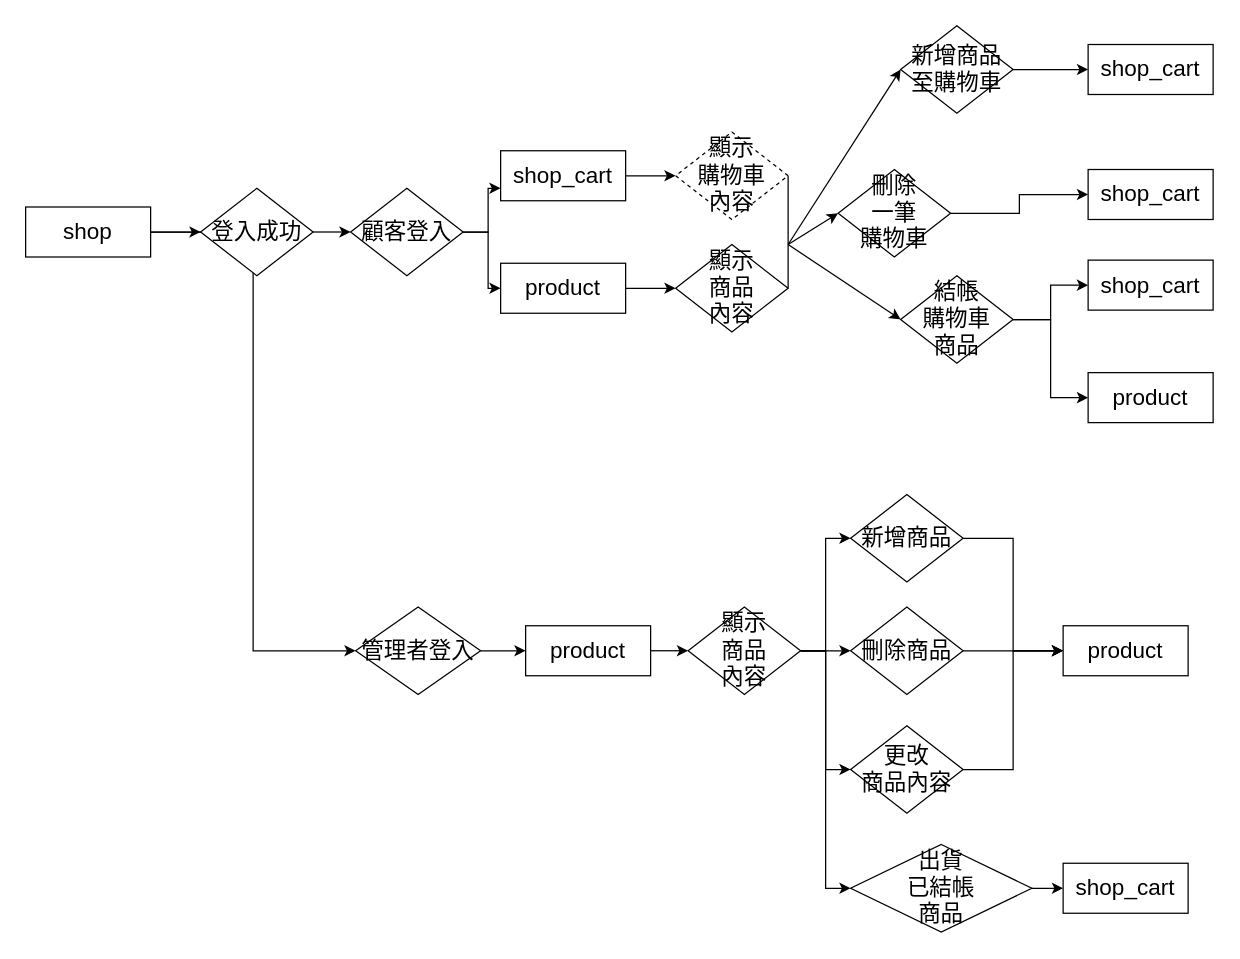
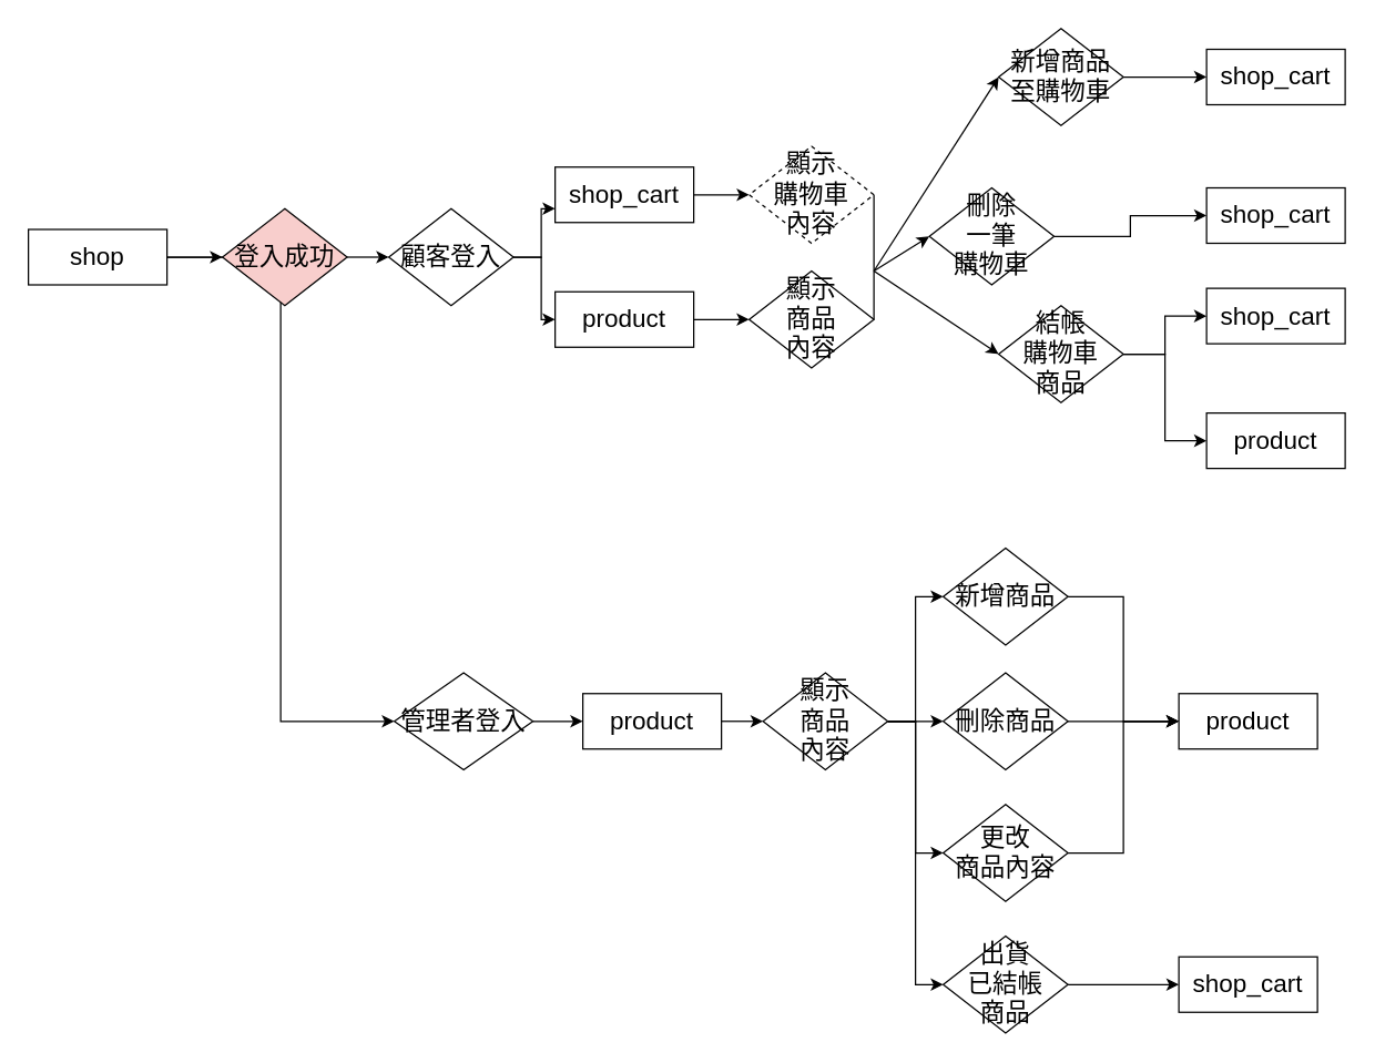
  <mxCell id="0" />
  <mxCell id="1" parent="0" />
  <mxCell id="2" style="edgeStyle=orthogonalEdgeStyle;rounded=0;orthogonalLoop=1;jettySize=auto;html=1;exitX=1;exitY=0.5;exitDx=0;exitDy=0;entryX=0;entryY=0.5;entryDx=0;entryDy=0;" parent="1" source="4" target="6" edge="1"><mxGeometry relative="1" as="geometry" /></mxCell>
  <mxCell id="3" style="edgeStyle=orthogonalEdgeStyle;rounded=0;orthogonalLoop=1;jettySize=auto;html=1;exitX=1;exitY=0.5;exitDx=0;exitDy=0;entryX=0;entryY=0.5;entryDx=0;entryDy=0;" parent="1" source="4" target="8" edge="1"><mxGeometry relative="1" as="geometry" /></mxCell>
  <mxCell id="4" value="&lt;font style=&quot;font-size: 18px;&quot;&gt;shop&lt;/font&gt;" style="rounded=0;whiteSpace=wrap;html=1;" parent="1" vertex="1"><mxGeometry x="20" y="165" width="100" height="40" as="geometry" /></mxCell>
  <mxCell id="5" style="edgeStyle=orthogonalEdgeStyle;rounded=0;orthogonalLoop=1;jettySize=auto;html=1;exitX=1;exitY=0.5;exitDx=0;exitDy=0;entryX=0;entryY=0.5;entryDx=0;entryDy=0;" parent="1" source="6" target="11" edge="1"><mxGeometry relative="1" as="geometry" /></mxCell>
- <mxCell id="6" value="登入成功" style="rhombus;whiteSpace=wrap;html=1;fontSize=18;" parent="1" vertex="1"><mxGeometry x="160" y="150" width="90" height="70" as="geometry" /></mxCell>
+ <mxCell id="6" value="登入成功" style="rhombus;whiteSpace=wrap;html=1;fontSize=18;fillColor=#f8cecc;" parent="1" vertex="1"><mxGeometry x="160" y="150" width="90" height="70" as="geometry" /></mxCell>
  <mxCell id="7" style="edgeStyle=orthogonalEdgeStyle;rounded=0;orthogonalLoop=1;jettySize=auto;html=1;exitX=1;exitY=0.5;exitDx=0;exitDy=0;" parent="1" source="8" target="30" edge="1"><mxGeometry relative="1" as="geometry" /></mxCell>
  <mxCell id="8" value="管理者登入" style="rhombus;whiteSpace=wrap;html=1;fontSize=18;" parent="1" vertex="1"><mxGeometry x="284" y="485" width="100" height="70" as="geometry" /></mxCell>
  <mxCell id="9" style="edgeStyle=orthogonalEdgeStyle;rounded=0;orthogonalLoop=1;jettySize=auto;html=1;exitX=1;exitY=0.5;exitDx=0;exitDy=0;entryX=0;entryY=0.75;entryDx=0;entryDy=0;" parent="1" source="11" target="13" edge="1"><mxGeometry relative="1" as="geometry" /></mxCell>
  <mxCell id="10" style="edgeStyle=orthogonalEdgeStyle;rounded=0;orthogonalLoop=1;jettySize=auto;html=1;exitX=1;exitY=0.5;exitDx=0;exitDy=0;entryX=0;entryY=0.5;entryDx=0;entryDy=0;" parent="1" source="11" target="27" edge="1"><mxGeometry relative="1" as="geometry" /></mxCell>
  <mxCell id="11" value="顧客登入" style="rhombus;whiteSpace=wrap;html=1;fontSize=18;" parent="1" vertex="1"><mxGeometry x="280" y="150" width="90" height="70" as="geometry" /></mxCell>
  <mxCell id="12" style="edgeStyle=orthogonalEdgeStyle;rounded=0;orthogonalLoop=1;jettySize=auto;html=1;exitX=1;exitY=0.5;exitDx=0;exitDy=0;entryX=0;entryY=0.5;entryDx=0;entryDy=0;" parent="1" source="13" target="14" edge="1"><mxGeometry relative="1" as="geometry" /></mxCell>
  <mxCell id="13" value="&lt;span style=&quot;font-size: 18px;&quot;&gt;shop_cart&lt;/span&gt;" style="rounded=0;whiteSpace=wrap;html=1;" parent="1" vertex="1"><mxGeometry x="400" y="120" width="100" height="40" as="geometry" /></mxCell>
  <mxCell id="14" value="顯示&lt;br&gt;購物車&lt;br&gt;內容" style="rhombus;whiteSpace=wrap;html=1;fontSize=18;dashed=1;" parent="1" vertex="1"><mxGeometry x="540" y="105" width="90" height="70" as="geometry" /></mxCell>
  <mxCell id="15" style="edgeStyle=orthogonalEdgeStyle;rounded=0;orthogonalLoop=1;jettySize=auto;html=1;exitX=1;exitY=0.5;exitDx=0;exitDy=0;entryX=0;entryY=0.5;entryDx=0;entryDy=0;" parent="1" source="16" target="17" edge="1"><mxGeometry relative="1" as="geometry" /></mxCell>
  <mxCell id="16" value="新增商品至購物車" style="rhombus;whiteSpace=wrap;html=1;fontSize=18;" parent="1" vertex="1"><mxGeometry x="720" y="20" width="90" height="70" as="geometry" /></mxCell>
  <mxCell id="17" value="&lt;span style=&quot;font-size: 18px;&quot;&gt;shop_cart&lt;/span&gt;" style="rounded=0;whiteSpace=wrap;html=1;" parent="1" vertex="1"><mxGeometry x="870" y="35" width="100" height="40" as="geometry" /></mxCell>
  <mxCell id="18" style="edgeStyle=orthogonalEdgeStyle;rounded=0;orthogonalLoop=1;jettySize=auto;html=1;exitX=1;exitY=0.5;exitDx=0;exitDy=0;entryX=0;entryY=0.5;entryDx=0;entryDy=0;" parent="1" source="19" target="20" edge="1"><mxGeometry relative="1" as="geometry" /></mxCell>
  <mxCell id="19" value="刪除&lt;br&gt;一筆&lt;br&gt;購物車" style="rhombus;whiteSpace=wrap;html=1;fontSize=18;" parent="1" vertex="1"><mxGeometry x="670" y="135" width="90" height="70" as="geometry" /></mxCell>
  <mxCell id="20" value="&lt;span style=&quot;font-size: 18px;&quot;&gt;shop_cart&lt;/span&gt;" style="rounded=0;whiteSpace=wrap;html=1;" parent="1" vertex="1"><mxGeometry x="870" y="135" width="100" height="40" as="geometry" /></mxCell>
  <mxCell id="21" style="edgeStyle=orthogonalEdgeStyle;rounded=0;orthogonalLoop=1;jettySize=auto;html=1;exitX=1;exitY=0.5;exitDx=0;exitDy=0;entryX=0;entryY=0.5;entryDx=0;entryDy=0;" parent="1" source="23" target="24" edge="1"><mxGeometry relative="1" as="geometry" /></mxCell>
  <mxCell id="22" style="edgeStyle=orthogonalEdgeStyle;rounded=0;orthogonalLoop=1;jettySize=auto;html=1;exitX=1;exitY=0.5;exitDx=0;exitDy=0;entryX=0;entryY=0.5;entryDx=0;entryDy=0;" parent="1" source="23" target="25" edge="1"><mxGeometry relative="1" as="geometry" /></mxCell>
  <mxCell id="23" value="結帳&lt;br&gt;購物車&lt;br&gt;商品" style="rhombus;whiteSpace=wrap;html=1;fontSize=18;" parent="1" vertex="1"><mxGeometry x="720" y="220" width="90" height="70" as="geometry" /></mxCell>
  <mxCell id="24" value="&lt;span style=&quot;font-size: 18px;&quot;&gt;shop_cart&lt;/span&gt;" style="rounded=0;whiteSpace=wrap;html=1;" parent="1" vertex="1"><mxGeometry x="870" y="207.5" width="100" height="40" as="geometry" /></mxCell>
  <mxCell id="25" value="&lt;span style=&quot;font-size: 18px;&quot;&gt;product&lt;/span&gt;" style="rounded=0;whiteSpace=wrap;html=1;" parent="1" vertex="1"><mxGeometry x="870" y="297.5" width="100" height="40" as="geometry" /></mxCell>
  <mxCell id="26" style="edgeStyle=orthogonalEdgeStyle;rounded=0;orthogonalLoop=1;jettySize=auto;html=1;exitX=1;exitY=0.5;exitDx=0;exitDy=0;entryX=0;entryY=0.5;entryDx=0;entryDy=0;" parent="1" source="27" target="28" edge="1"><mxGeometry relative="1" as="geometry" /></mxCell>
  <mxCell id="27" value="&lt;span style=&quot;font-size: 18px;&quot;&gt;product&lt;/span&gt;" style="rounded=0;whiteSpace=wrap;html=1;" parent="1" vertex="1"><mxGeometry x="400" y="210" width="100" height="40" as="geometry" /></mxCell>
  <mxCell id="28" value="顯示&lt;br&gt;商品&lt;br&gt;內容" style="rhombus;whiteSpace=wrap;html=1;fontSize=18;" parent="1" vertex="1"><mxGeometry x="540" y="195" width="90" height="70" as="geometry" /></mxCell>
  <mxCell id="29" style="edgeStyle=orthogonalEdgeStyle;rounded=0;orthogonalLoop=1;jettySize=auto;html=1;exitX=1;exitY=0.5;exitDx=0;exitDy=0;entryX=0;entryY=0.5;entryDx=0;entryDy=0;" parent="1" source="30" target="35" edge="1"><mxGeometry relative="1" as="geometry" /></mxCell>
  <mxCell id="30" value="&lt;span style=&quot;font-size: 18px;&quot;&gt;product&lt;/span&gt;" style="rounded=0;whiteSpace=wrap;html=1;" parent="1" vertex="1"><mxGeometry x="420" y="500" width="100" height="40" as="geometry" /></mxCell>
  <mxCell id="31" style="edgeStyle=orthogonalEdgeStyle;rounded=0;orthogonalLoop=1;jettySize=auto;html=1;exitX=1;exitY=0.5;exitDx=0;exitDy=0;entryX=0;entryY=0.5;entryDx=0;entryDy=0;" parent="1" source="35" target="39" edge="1"><mxGeometry relative="1" as="geometry" /></mxCell>
  <mxCell id="32" style="edgeStyle=orthogonalEdgeStyle;rounded=0;orthogonalLoop=1;jettySize=auto;html=1;exitX=1;exitY=0.5;exitDx=0;exitDy=0;entryX=0;entryY=0.5;entryDx=0;entryDy=0;" parent="1" source="35" target="37" edge="1"><mxGeometry relative="1" as="geometry" /></mxCell>
  <mxCell id="33" style="edgeStyle=orthogonalEdgeStyle;rounded=0;orthogonalLoop=1;jettySize=auto;html=1;exitX=1;exitY=0.5;exitDx=0;exitDy=0;entryX=0;entryY=0.5;entryDx=0;entryDy=0;" parent="1" source="35" target="41" edge="1"><mxGeometry relative="1" as="geometry" /></mxCell>
  <mxCell id="34" style="edgeStyle=orthogonalEdgeStyle;rounded=0;orthogonalLoop=1;jettySize=auto;html=1;exitX=1;exitY=0.5;exitDx=0;exitDy=0;entryX=0;entryY=0.5;entryDx=0;entryDy=0;" edge="1" parent="1" source="35" target="48"><mxGeometry relative="1" as="geometry" /></mxCell>
  <mxCell id="35" value="顯示&lt;br&gt;商品&lt;br&gt;內容" style="rhombus;whiteSpace=wrap;html=1;fontSize=18;" parent="1" vertex="1"><mxGeometry x="550" y="485" width="90" height="70" as="geometry" /></mxCell>
  <mxCell id="36" style="edgeStyle=orthogonalEdgeStyle;rounded=0;orthogonalLoop=1;jettySize=auto;html=1;exitX=1;exitY=0.5;exitDx=0;exitDy=0;entryX=0;entryY=0.5;entryDx=0;entryDy=0;" parent="1" source="37" target="42" edge="1"><mxGeometry relative="1" as="geometry" /></mxCell>
  <mxCell id="37" value="新增商品" style="rhombus;whiteSpace=wrap;html=1;fontSize=18;" parent="1" vertex="1"><mxGeometry x="680" y="395" width="90" height="70" as="geometry" /></mxCell>
  <mxCell id="38" style="edgeStyle=orthogonalEdgeStyle;rounded=0;orthogonalLoop=1;jettySize=auto;html=1;exitX=1;exitY=0.5;exitDx=0;exitDy=0;entryX=0;entryY=0.5;entryDx=0;entryDy=0;" parent="1" source="39" target="42" edge="1"><mxGeometry relative="1" as="geometry" /></mxCell>
  <mxCell id="39" value="刪除商品" style="rhombus;whiteSpace=wrap;html=1;fontSize=18;" parent="1" vertex="1"><mxGeometry x="680" y="485" width="90" height="70" as="geometry" /></mxCell>
  <mxCell id="40" style="edgeStyle=orthogonalEdgeStyle;rounded=0;orthogonalLoop=1;jettySize=auto;html=1;exitX=1;exitY=0.5;exitDx=0;exitDy=0;entryX=0;entryY=0.5;entryDx=0;entryDy=0;" parent="1" source="41" target="42" edge="1"><mxGeometry relative="1" as="geometry" /></mxCell>
  <mxCell id="41" value="更改&lt;br&gt;商品內容" style="rhombus;whiteSpace=wrap;html=1;fontSize=18;" parent="1" vertex="1"><mxGeometry x="680" y="580" width="90" height="70" as="geometry" /></mxCell>
  <mxCell id="42" value="&lt;span style=&quot;font-size: 18px;&quot;&gt;product&lt;/span&gt;" style="rounded=0;whiteSpace=wrap;html=1;" parent="1" vertex="1"><mxGeometry x="850" y="500" width="100" height="40" as="geometry" /></mxCell>
  <mxCell id="43" value="" style="endArrow=none;html=1;rounded=0;entryX=1;entryY=0.5;entryDx=0;entryDy=0;exitX=1;exitY=0.5;exitDx=0;exitDy=0;" parent="1" source="28" target="14" edge="1"><mxGeometry width="50" height="50" relative="1" as="geometry"><mxPoint x="530" y="195" as="sourcePoint" /><mxPoint x="580" y="145" as="targetPoint" /><Array as="points"><mxPoint x="630" y="195" /></Array></mxGeometry></mxCell>
  <mxCell id="44" value="" style="endArrow=classic;html=1;rounded=0;entryX=0;entryY=0.5;entryDx=0;entryDy=0;" parent="1" target="16" edge="1"><mxGeometry width="50" height="50" relative="1" as="geometry"><mxPoint x="630" y="195" as="sourcePoint" /><mxPoint x="580" y="145" as="targetPoint" /></mxGeometry></mxCell>
  <mxCell id="45" value="" style="endArrow=classic;html=1;rounded=0;entryX=0;entryY=0.5;entryDx=0;entryDy=0;" parent="1" target="19" edge="1"><mxGeometry width="50" height="50" relative="1" as="geometry"><mxPoint x="630" y="195" as="sourcePoint" /><mxPoint x="730" y="65" as="targetPoint" /></mxGeometry></mxCell>
  <mxCell id="46" value="" style="endArrow=classic;html=1;rounded=0;entryX=0;entryY=0.5;entryDx=0;entryDy=0;" parent="1" target="23" edge="1"><mxGeometry width="50" height="50" relative="1" as="geometry"><mxPoint x="630" y="195" as="sourcePoint" /><mxPoint x="740" y="75" as="targetPoint" /></mxGeometry></mxCell>
  <mxCell id="47" style="edgeStyle=orthogonalEdgeStyle;rounded=0;orthogonalLoop=1;jettySize=auto;html=1;exitX=1;exitY=0.5;exitDx=0;exitDy=0;" edge="1" parent="1" source="48" target="49"><mxGeometry relative="1" as="geometry" /></mxCell>
- <mxCell id="48" value="出貨&lt;br&gt;已結帳&lt;br&gt;商品" style="rhombus;whiteSpace=wrap;html=1;fontSize=18;" vertex="1" parent="1"><mxGeometry x="680" y="675" width="145" height="70" as="geometry" /></mxCell>
+ <mxCell id="48" value="出貨&lt;br&gt;已結帳&lt;br&gt;商品" style="rhombus;whiteSpace=wrap;html=1;fontSize=18;" vertex="1" parent="1"><mxGeometry x="680" y="675" width="90" height="70" as="geometry" /></mxCell>
  <mxCell id="49" value="&lt;span style=&quot;font-size: 18px;&quot;&gt;shop_cart&lt;/span&gt;" style="rounded=0;whiteSpace=wrap;html=1;" vertex="1" parent="1"><mxGeometry x="850" y="690" width="100" height="40" as="geometry" /></mxCell>
